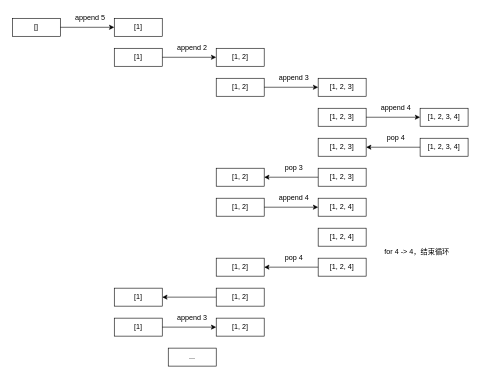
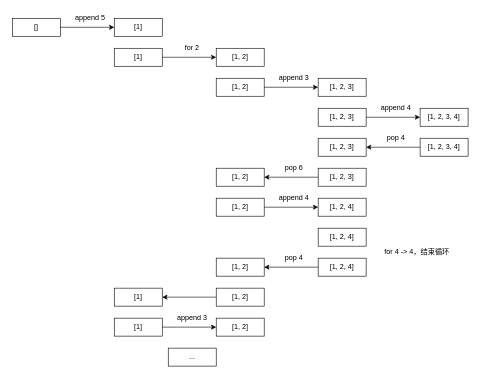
  <mxCell id="0" />
  <mxCell id="1" parent="0" />
  <mxCell id="2" value="[1]" style="rounded=0;whiteSpace=wrap;html=1;" vertex="1" parent="1"><mxGeometry x="190" y="30" width="80" height="30" as="geometry" /></mxCell>
  <mxCell id="3" value="[]" style="rounded=0;whiteSpace=wrap;html=1;" vertex="1" parent="1"><mxGeometry x="20" y="30" width="80" height="30" as="geometry" /></mxCell>
  <mxCell id="4" value="" style="endArrow=classic;html=1;entryX=0;entryY=0.5;entryDx=0;entryDy=0;exitX=1;exitY=0.5;exitDx=0;exitDy=0;" edge="1" parent="1" source="3" target="2"><mxGeometry width="50" height="50" relative="1" as="geometry"><mxPoint x="160" y="50" as="sourcePoint" /><mxPoint x="210" as="targetPoint" y="0" /></mxGeometry></mxCell>
  <mxCell id="5" value="append 5" style="text;html=1;strokeColor=none;fillColor=none;align=center;verticalAlign=middle;whiteSpace=wrap;rounded=0;" vertex="1" parent="1"><mxGeometry x="110" y="20" width="80" height="20" as="geometry" /></mxCell>
  <mxCell id="6" value="[1, 2]" style="rounded=0;whiteSpace=wrap;html=1;" vertex="1" parent="1"><mxGeometry x="360" y="80" width="80" height="30" as="geometry" /></mxCell>
  <mxCell id="7" value="[1]" style="rounded=0;whiteSpace=wrap;html=1;" vertex="1" parent="1"><mxGeometry x="190" y="80" width="80" height="30" as="geometry" /></mxCell>
  <mxCell id="8" value="" style="endArrow=classic;html=1;entryX=0;entryY=0.5;entryDx=0;entryDy=0;exitX=1;exitY=0.5;exitDx=0;exitDy=0;" edge="1" parent="1" source="7" target="6"><mxGeometry width="50" height="50" relative="1" as="geometry"><mxPoint x="330" y="100" as="sourcePoint" /><mxPoint x="380" y="50" as="targetPoint" /></mxGeometry></mxCell>
- <mxCell id="9" value="append 2" style="text;html=1;strokeColor=none;fillColor=none;align=center;verticalAlign=middle;whiteSpace=wrap;rounded=0;" vertex="1" parent="1"><mxGeometry x="280" y="70" width="80" height="20" as="geometry" /></mxCell>
+ <mxCell id="9" value="for 2" style="text;html=1;strokeColor=none;fillColor=none;align=center;verticalAlign=middle;whiteSpace=wrap;rounded=0;" vertex="1" parent="1"><mxGeometry x="280" y="70" width="80" height="20" as="geometry" /></mxCell>
  <mxCell id="10" value="[1, 2, 3]" style="rounded=0;whiteSpace=wrap;html=1;" vertex="1" parent="1"><mxGeometry x="530" y="130" width="80" height="30" as="geometry" /></mxCell>
  <mxCell id="11" value="[1, 2]" style="rounded=0;whiteSpace=wrap;html=1;" vertex="1" parent="1"><mxGeometry x="360" y="130" width="80" height="30" as="geometry" /></mxCell>
  <mxCell id="12" value="" style="endArrow=classic;html=1;entryX=0;entryY=0.5;entryDx=0;entryDy=0;exitX=1;exitY=0.5;exitDx=0;exitDy=0;" edge="1" parent="1" source="11" target="10"><mxGeometry width="50" height="50" relative="1" as="geometry"><mxPoint x="500" y="150" as="sourcePoint" /><mxPoint x="550" y="100" as="targetPoint" /></mxGeometry></mxCell>
  <mxCell id="13" value="append 3" style="text;html=1;strokeColor=none;fillColor=none;align=center;verticalAlign=middle;whiteSpace=wrap;rounded=0;" vertex="1" parent="1"><mxGeometry x="450" y="120" width="80" height="20" as="geometry" /></mxCell>
  <mxCell id="14" value="[1, 2, 3, 4]" style="rounded=0;whiteSpace=wrap;html=1;" vertex="1" parent="1"><mxGeometry x="700" y="180" width="80" height="30" as="geometry" /></mxCell>
  <mxCell id="15" value="[1, 2, 3]" style="rounded=0;whiteSpace=wrap;html=1;" vertex="1" parent="1"><mxGeometry x="530" y="180" width="80" height="30" as="geometry" /></mxCell>
  <mxCell id="16" value="" style="endArrow=classic;html=1;entryX=0;entryY=0.5;entryDx=0;entryDy=0;exitX=1;exitY=0.5;exitDx=0;exitDy=0;" edge="1" parent="1" source="15" target="14"><mxGeometry width="50" height="50" relative="1" as="geometry"><mxPoint x="670" y="200" as="sourcePoint" /><mxPoint x="720" y="150" as="targetPoint" /></mxGeometry></mxCell>
  <mxCell id="17" value="append 4" style="text;html=1;strokeColor=none;fillColor=none;align=center;verticalAlign=middle;whiteSpace=wrap;rounded=0;" vertex="1" parent="1"><mxGeometry x="620" y="170" width="80" height="20" as="geometry" /></mxCell>
  <mxCell id="18" value="[1, 2, 3, 4]" style="rounded=0;whiteSpace=wrap;html=1;" vertex="1" parent="1"><mxGeometry x="700" y="230" width="80" height="30" as="geometry" /></mxCell>
  <mxCell id="19" value="[1, 2, 3]" style="rounded=0;whiteSpace=wrap;html=1;" vertex="1" parent="1"><mxGeometry x="530" y="230" width="80" height="30" as="geometry" /></mxCell>
  <mxCell id="20" value="" style="endArrow=none;html=1;entryX=0;entryY=0.5;entryDx=0;entryDy=0;exitX=1;exitY=0.5;exitDx=0;exitDy=0;startArrow=classic;startFill=1;endFill=0;" edge="1" parent="1" source="19" target="18"><mxGeometry width="50" height="50" relative="1" as="geometry"><mxPoint x="670" y="250" as="sourcePoint" /><mxPoint x="720" y="200" as="targetPoint" /></mxGeometry></mxCell>
  <mxCell id="21" value="pop 4" style="text;html=1;strokeColor=none;fillColor=none;align=center;verticalAlign=middle;whiteSpace=wrap;rounded=0;" vertex="1" parent="1"><mxGeometry x="620" y="220" width="80" height="20" as="geometry" /></mxCell>
  <mxCell id="22" value="[1, 2, 3]" style="rounded=0;whiteSpace=wrap;html=1;" vertex="1" parent="1"><mxGeometry x="530" y="280" width="80" height="30" as="geometry" /></mxCell>
  <mxCell id="23" value="[1, 2]" style="rounded=0;whiteSpace=wrap;html=1;" vertex="1" parent="1"><mxGeometry x="360" y="280" width="80" height="30" as="geometry" /></mxCell>
  <mxCell id="24" value="" style="endArrow=none;html=1;entryX=0;entryY=0.5;entryDx=0;entryDy=0;exitX=1;exitY=0.5;exitDx=0;exitDy=0;startArrow=classic;startFill=1;endFill=0;" edge="1" parent="1" source="23" target="22"><mxGeometry width="50" height="50" relative="1" as="geometry"><mxPoint x="500" y="300" as="sourcePoint" /><mxPoint x="550" y="250" as="targetPoint" /></mxGeometry></mxCell>
- <mxCell id="25" value="pop 3" style="text;html=1;strokeColor=none;fillColor=none;align=center;verticalAlign=middle;whiteSpace=wrap;rounded=0;" vertex="1" parent="1"><mxGeometry x="450" y="270" width="80" height="20" as="geometry" /></mxCell>
+ <mxCell id="25" value="pop 6" style="text;html=1;strokeColor=none;fillColor=none;align=center;verticalAlign=middle;whiteSpace=wrap;rounded=0;" vertex="1" parent="1"><mxGeometry x="450" y="270" width="80" height="20" as="geometry" /></mxCell>
  <mxCell id="26" value="[1, 2, 4]" style="rounded=0;whiteSpace=wrap;html=1;" vertex="1" parent="1"><mxGeometry x="530" y="330" width="80" height="30" as="geometry" /></mxCell>
  <mxCell id="27" value="[1, 2]" style="rounded=0;whiteSpace=wrap;html=1;" vertex="1" parent="1"><mxGeometry x="360" y="330" width="80" height="30" as="geometry" /></mxCell>
  <mxCell id="28" value="" style="endArrow=classic;html=1;entryX=0;entryY=0.5;entryDx=0;entryDy=0;exitX=1;exitY=0.5;exitDx=0;exitDy=0;" edge="1" parent="1" source="27" target="26"><mxGeometry width="50" height="50" relative="1" as="geometry"><mxPoint x="500" y="350" as="sourcePoint" /><mxPoint x="550" y="300" as="targetPoint" /></mxGeometry></mxCell>
  <mxCell id="29" value="append 4" style="text;html=1;strokeColor=none;fillColor=none;align=center;verticalAlign=middle;whiteSpace=wrap;rounded=0;" vertex="1" parent="1"><mxGeometry x="450" y="320" width="80" height="20" as="geometry" /></mxCell>
  <mxCell id="30" value="[1, 2, 4]" style="rounded=0;whiteSpace=wrap;html=1;" vertex="1" parent="1"><mxGeometry x="530" y="380" width="80" height="30" as="geometry" /></mxCell>
  <mxCell id="31" value="for 4 -&amp;gt; 4，结束循环" style="text;html=1;strokeColor=none;fillColor=none;align=center;verticalAlign=middle;whiteSpace=wrap;rounded=0;" vertex="1" parent="1"><mxGeometry x="630" y="410" width="130" height="20" as="geometry" /></mxCell>
  <mxCell id="32" value="[1, 2, 4]" style="rounded=0;whiteSpace=wrap;html=1;" vertex="1" parent="1"><mxGeometry x="530" y="430" width="80" height="30" as="geometry" /></mxCell>
  <mxCell id="33" value="[1, 2]" style="rounded=0;whiteSpace=wrap;html=1;" vertex="1" parent="1"><mxGeometry x="360" y="430" width="80" height="30" as="geometry" /></mxCell>
  <mxCell id="34" value="" style="endArrow=none;html=1;entryX=0;entryY=0.5;entryDx=0;entryDy=0;exitX=1;exitY=0.5;exitDx=0;exitDy=0;startArrow=classic;startFill=1;endFill=0;" edge="1" parent="1" source="33" target="32"><mxGeometry width="50" height="50" relative="1" as="geometry"><mxPoint x="500" y="450" as="sourcePoint" /><mxPoint x="550" y="400" as="targetPoint" /></mxGeometry></mxCell>
  <mxCell id="35" value="pop 4" style="text;html=1;strokeColor=none;fillColor=none;align=center;verticalAlign=middle;whiteSpace=wrap;rounded=0;" vertex="1" parent="1"><mxGeometry x="450" y="420" width="80" height="20" as="geometry" /></mxCell>
  <mxCell id="36" value="[1, 2]" style="rounded=0;whiteSpace=wrap;html=1;" vertex="1" parent="1"><mxGeometry x="360" y="480" width="80" height="30" as="geometry" /></mxCell>
  <mxCell id="37" value="[1]" style="rounded=0;whiteSpace=wrap;html=1;" vertex="1" parent="1"><mxGeometry x="190" y="480" width="80" height="30" as="geometry" /></mxCell>
  <mxCell id="38" value="" style="endArrow=none;html=1;entryX=0;entryY=0.5;entryDx=0;entryDy=0;exitX=1;exitY=0.5;exitDx=0;exitDy=0;startArrow=classic;startFill=1;endFill=0;" edge="1" parent="1" source="37" target="36"><mxGeometry width="50" height="50" relative="1" as="geometry"><mxPoint x="330" y="500" as="sourcePoint" /><mxPoint x="380" y="450" as="targetPoint" /></mxGeometry></mxCell>
  <mxCell id="39" value="[1, 2]" style="rounded=0;whiteSpace=wrap;html=1;" vertex="1" parent="1"><mxGeometry x="360" y="530" width="80" height="30" as="geometry" /></mxCell>
  <mxCell id="40" value="[1]" style="rounded=0;whiteSpace=wrap;html=1;" vertex="1" parent="1"><mxGeometry x="190" y="530" width="80" height="30" as="geometry" /></mxCell>
  <mxCell id="41" value="" style="endArrow=classic;html=1;entryX=0;entryY=0.5;entryDx=0;entryDy=0;exitX=1;exitY=0.5;exitDx=0;exitDy=0;" edge="1" parent="1" source="40" target="39"><mxGeometry width="50" height="50" relative="1" as="geometry"><mxPoint x="330" y="550" as="sourcePoint" /><mxPoint x="380" y="500" as="targetPoint" /></mxGeometry></mxCell>
  <mxCell id="42" value="append 3" style="text;html=1;strokeColor=none;fillColor=none;align=center;verticalAlign=middle;whiteSpace=wrap;rounded=0;" vertex="1" parent="1"><mxGeometry x="280" y="520" width="80" height="20" as="geometry" /></mxCell>
  <mxCell id="43" value="..." style="rounded=0;whiteSpace=wrap;html=1;" vertex="1" parent="1"><mxGeometry x="280" y="580" width="80" height="30" as="geometry" /></mxCell>
